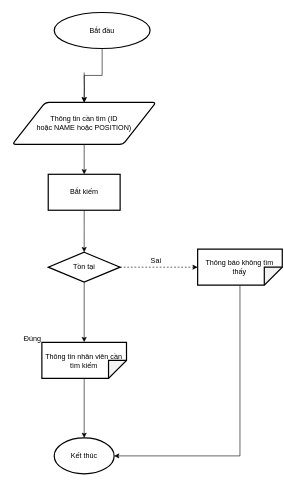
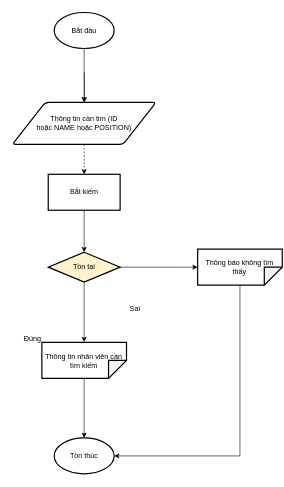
  <mxCell id="0" />
  <mxCell id="1" parent="0" />
  <mxCell id="2" style="edgeStyle=orthogonalEdgeStyle;rounded=0;orthogonalLoop=1;jettySize=auto;html=1;entryX=0.5;entryY=0;entryDx=0;entryDy=0;startArrow=none;" parent="1" target="6" edge="1"><mxGeometry relative="1" as="geometry"><mxPoint x="140" y="120" as="sourcePoint" /></mxGeometry></mxCell>
  <mxCell id="3" style="edgeStyle=orthogonalEdgeStyle;rounded=0;orthogonalLoop=1;jettySize=auto;html=1;entryX=0.5;entryY=0;entryDx=0;entryDy=0;" edge="1" parent="1" source="4" target="6"><mxGeometry relative="1" as="geometry" /></mxCell>
- <mxCell id="4" value="Bắt đầu" style="strokeWidth=2;html=1;shape=mxgraph.flowchart.start_1;whiteSpace=wrap;" parent="1" vertex="1"><mxGeometry x="90" y="20" width="160" height="60" as="geometry" /></mxCell>
- <mxCell id="5" style="edgeStyle=orthogonalEdgeStyle;rounded=0;orthogonalLoop=1;jettySize=auto;html=1;entryX=0.5;entryY=0;entryDx=0;entryDy=0;" parent="1" source="6" target="8" edge="1"><mxGeometry relative="1" as="geometry" /></mxCell>
+ <mxCell id="4" value="Bắt đầu" style="strokeWidth=2;html=1;shape=mxgraph.flowchart.start_1;whiteSpace=wrap;" parent="1" vertex="1"><mxGeometry x="90" y="20" width="100" height="60" as="geometry" /></mxCell>
+ <mxCell id="5" style="edgeStyle=orthogonalEdgeStyle;rounded=0;orthogonalLoop=1;jettySize=auto;html=1;entryX=0.5;entryY=0;entryDx=0;entryDy=0;dashed=1;" parent="1" source="6" target="8" edge="1"><mxGeometry relative="1" as="geometry" /></mxCell>
  <mxCell id="6" value="Thông tin cần tìm (ID&lt;br&gt;hoặc NAME hoặc POSITION)" style="shape=parallelogram;html=1;strokeWidth=2;perimeter=parallelogramPerimeter;whiteSpace=wrap;rounded=1;arcSize=12;size=0.23;" parent="1" vertex="1"><mxGeometry x="20" y="170" width="240" height="70" as="geometry" /></mxCell>
  <mxCell id="7" style="edgeStyle=orthogonalEdgeStyle;rounded=0;orthogonalLoop=1;jettySize=auto;html=1;entryX=0.5;entryY=0;entryDx=0;entryDy=0;" parent="1" source="8" edge="1"><mxGeometry relative="1" as="geometry"><mxPoint x="140" y="420" as="targetPoint" /></mxGeometry></mxCell>
  <mxCell id="8" value="Bắt kiếm" style="rounded=0;whiteSpace=wrap;html=1;strokeWidth=2;" parent="1" vertex="1"><mxGeometry x="80" y="290" width="120" height="60" as="geometry" /></mxCell>
  <mxCell id="9" style="edgeStyle=orthogonalEdgeStyle;rounded=0;orthogonalLoop=1;jettySize=auto;html=1;exitX=0.5;exitY=1;exitDx=0;exitDy=0;" parent="1" source="11" edge="1"><mxGeometry relative="1" as="geometry"><mxPoint x="140" y="480.625" as="sourcePoint" /><mxPoint x="140" y="570" as="targetPoint" /><Array as="points" /></mxGeometry></mxCell>
- <mxCell id="10" style="edgeStyle=orthogonalEdgeStyle;rounded=0;orthogonalLoop=1;jettySize=auto;html=1;dashed=1;" parent="1" source="11" target="13" edge="1"><mxGeometry relative="1" as="geometry" /></mxCell>
- <mxCell id="11" value="Tồn tại" style="rhombus;whiteSpace=wrap;html=1;strokeWidth=2;" parent="1" vertex="1"><mxGeometry x="80" y="420" width="120" height="50" as="geometry" /></mxCell>
+ <mxCell id="10" style="edgeStyle=orthogonalEdgeStyle;rounded=0;orthogonalLoop=1;jettySize=auto;html=1;" parent="1" source="11" target="13" edge="1"><mxGeometry relative="1" as="geometry" /></mxCell>
+ <mxCell id="11" value="Tồn tại" style="rhombus;whiteSpace=wrap;html=1;strokeWidth=2;fillColor=#fff2cc;" parent="1" vertex="1"><mxGeometry x="80" y="420" width="120" height="50" as="geometry" /></mxCell>
  <mxCell id="12" style="edgeStyle=orthogonalEdgeStyle;rounded=0;orthogonalLoop=1;jettySize=auto;html=1;entryX=1;entryY=0.5;entryDx=0;entryDy=0;entryPerimeter=0;" parent="1" source="13" target="16" edge="1"><mxGeometry relative="1" as="geometry"><Array as="points"><mxPoint x="400" y="760" /></Array></mxGeometry></mxCell>
  <mxCell id="13" value="Thông báo không tìm thấy" style="shape=note;whiteSpace=wrap;html=1;backgroundOutline=1;darkOpacity=0.05;strokeWidth=2;rotation=90;spacing=2;labelBorderColor=none;fontColor=default;verticalAlign=middle;horizontal=0;" parent="1" vertex="1"><mxGeometry x="370" y="374.38" width="60" height="141.25" as="geometry" /></mxCell>
  <mxCell id="14" style="edgeStyle=orthogonalEdgeStyle;rounded=0;orthogonalLoop=1;jettySize=auto;html=1;entryX=0.5;entryY=0;entryDx=0;entryDy=0;entryPerimeter=0;" parent="1" source="15" target="16" edge="1"><mxGeometry relative="1" as="geometry" /></mxCell>
  <mxCell id="15" value="Thông tin nhân viên cần tìm kiếm" style="shape=note;whiteSpace=wrap;html=1;backgroundOutline=1;darkOpacity=0.05;strokeWidth=2;rotation=90;spacing=2;labelBorderColor=none;fontColor=default;verticalAlign=middle;horizontal=0;" parent="1" vertex="1"><mxGeometry x="110" y="530" width="60" height="141.25" as="geometry" /></mxCell>
- <mxCell id="16" value="Kết thúc" style="strokeWidth=2;html=1;shape=mxgraph.flowchart.start_1;whiteSpace=wrap;" parent="1" vertex="1"><mxGeometry x="90" y="730" width="100" height="60" as="geometry" /></mxCell>
- <mxCell id="17" value="Sai" style="text;html=1;strokeColor=none;fillColor=none;align=center;verticalAlign=middle;whiteSpace=wrap;rounded=0;" parent="1" vertex="1"><mxGeometry x="230" y="420" width="60" height="30" as="geometry" /></mxCell>
+ <mxCell id="16" value="Tồn thúc" style="strokeWidth=2;html=1;shape=mxgraph.flowchart.start_1;whiteSpace=wrap;" parent="1" vertex="1"><mxGeometry x="90" y="730" width="100" height="60" as="geometry" /></mxCell>
+ <mxCell id="17" value="Sai" style="text;html=1;strokeColor=none;fillColor=none;align=center;verticalAlign=middle;whiteSpace=wrap;rounded=0;" parent="1" vertex="1"><mxGeometry x="195" y="500" width="60" height="30" as="geometry" /></mxCell>
  <mxCell id="18" value="Đúng" style="text;html=1;strokeColor=none;fillColor=none;align=center;verticalAlign=middle;whiteSpace=wrap;rounded=0;" parent="1" vertex="1"><mxGeometry x="24" y="550" width="60" height="30" as="geometry" /></mxCell>
